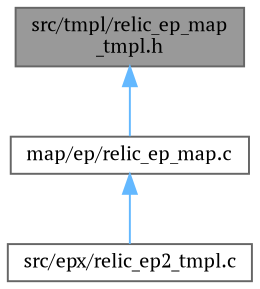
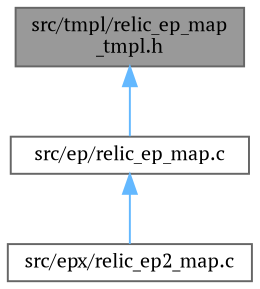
  digraph {
    fontname="PT Serif"
    node [color=grey40 fillcolor=white fontname="PT Serif" fontsize=10 shape=box style=filled]
    edge [color=steelblue1 dir=back fontname="PT Serif" fontsize=10 labelfontname=Helvetica labelfontsize=10 style=solid]
    n1 [color=gray40 fillcolor=grey60 fontcolor=black height=0.2 label="src/tmpl/relic_ep_map\l_tmpl.h" width=0.4]
-   n2 [height=0.2 label="map/ep/relic_ep_map.c" width=0.4]
-   n3 [height=0.2 label="src/epx/relic_ep2_tmpl.c" width=0.4]
+   n2 [height=0.2 label="src/ep/relic_ep_map.c" width=0.4]
+   n3 [height=0.2 label="src/epx/relic_ep2_map.c" width=0.4]
    n1 -> n2
    n2 -> n3
  }
